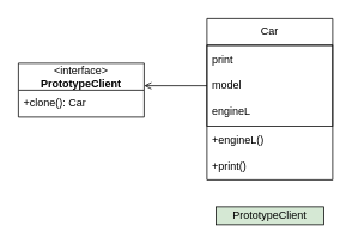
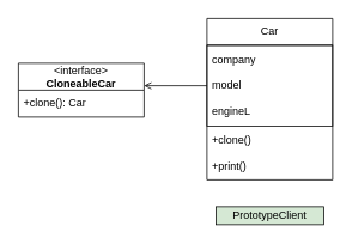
  <mxCell id="0" />
  <mxCell id="1" parent="0" />
- <mxCell id="2" value="&amp;lt;interface&amp;gt;&lt;br&gt;&lt;b&gt;PrototypeClient&lt;/b&gt;" style="swimlane;fontStyle=0;childLayout=stackLayout;horizontal=1;startSize=30;horizontalStack=0;resizeParent=1;resizeParentMax=0;resizeLast=0;collapsible=1;marginBottom=0;whiteSpace=wrap;html=1;" vertex="1" parent="1"><mxGeometry x="20" y="70" width="140" height="60" as="geometry" /></mxCell>
+ <mxCell id="2" value="&amp;lt;interface&amp;gt;&lt;br&gt;&lt;b&gt;CloneableCar&lt;/b&gt;" style="swimlane;fontStyle=0;childLayout=stackLayout;horizontal=1;startSize=30;horizontalStack=0;resizeParent=1;resizeParentMax=0;resizeLast=0;collapsible=1;marginBottom=0;whiteSpace=wrap;html=1;" vertex="1" parent="1"><mxGeometry x="20" y="70" width="140" height="60" as="geometry" /></mxCell>
  <mxCell id="3" value="+clone(): Car" style="text;strokeColor=none;fillColor=none;align=left;verticalAlign=middle;spacingLeft=4;spacingRight=4;overflow=hidden;points=[[0,0.5],[1,0.5]];portConstraint=eastwest;rotatable=0;whiteSpace=wrap;html=1;" vertex="1" parent="2"><mxGeometry y="30" width="140" height="30" as="geometry" /></mxCell>
  <mxCell id="4" value="Car" style="swimlane;fontStyle=0;childLayout=stackLayout;horizontal=1;startSize=30;horizontalStack=0;resizeParent=1;resizeParentMax=0;resizeLast=0;collapsible=1;marginBottom=0;whiteSpace=wrap;html=1;" vertex="1" parent="1"><mxGeometry x="230" y="20" width="140" height="180" as="geometry" /></mxCell>
  <mxCell id="5" style="edgeStyle=orthogonalEdgeStyle;rounded=0;orthogonalLoop=1;jettySize=auto;html=1;endArrow=open;endFill=0;" edge="1" parent="4" source="6"><mxGeometry relative="1" as="geometry"><mxPoint x="-70" y="75" as="targetPoint" /></mxGeometry></mxCell>
- <mxCell id="6" value="print&lt;br&gt;&lt;br&gt;model&lt;br&gt;&lt;br&gt;engineL" style="text;strokeColor=default;fillColor=none;align=left;verticalAlign=middle;spacingLeft=4;spacingRight=4;overflow=hidden;points=[[0,0.5],[1,0.5]];portConstraint=eastwest;rotatable=0;whiteSpace=wrap;html=1;" vertex="1" parent="4"><mxGeometry y="30" width="140" height="90" as="geometry" /></mxCell>
- <mxCell id="7" value="+engineL()&lt;br&gt;&lt;br&gt;+print()" style="text;strokeColor=none;fillColor=none;align=left;verticalAlign=middle;spacingLeft=4;spacingRight=4;overflow=hidden;points=[[0,0.5],[1,0.5]];portConstraint=eastwest;rotatable=0;whiteSpace=wrap;html=1;" vertex="1" parent="4"><mxGeometry y="120" width="140" height="60" as="geometry" /></mxCell>
+ <mxCell id="6" value="company&lt;br&gt;&lt;br&gt;model&lt;br&gt;&lt;br&gt;engineL" style="text;strokeColor=default;fillColor=none;align=left;verticalAlign=middle;spacingLeft=4;spacingRight=4;overflow=hidden;points=[[0,0.5],[1,0.5]];portConstraint=eastwest;rotatable=0;whiteSpace=wrap;html=1;" vertex="1" parent="4"><mxGeometry y="30" width="140" height="90" as="geometry" /></mxCell>
+ <mxCell id="7" value="+clone()&lt;br&gt;&lt;br&gt;+print()" style="text;strokeColor=none;fillColor=none;align=left;verticalAlign=middle;spacingLeft=4;spacingRight=4;overflow=hidden;points=[[0,0.5],[1,0.5]];portConstraint=eastwest;rotatable=0;whiteSpace=wrap;html=1;" vertex="1" parent="4"><mxGeometry y="120" width="140" height="60" as="geometry" /></mxCell>
  <mxCell id="8" value="PrototypeClient" style="rounded=0;whiteSpace=wrap;html=1;fillColor=#d5e8d4;" vertex="1" parent="1"><mxGeometry x="240" y="230" width="120" height="20" as="geometry" /></mxCell>
